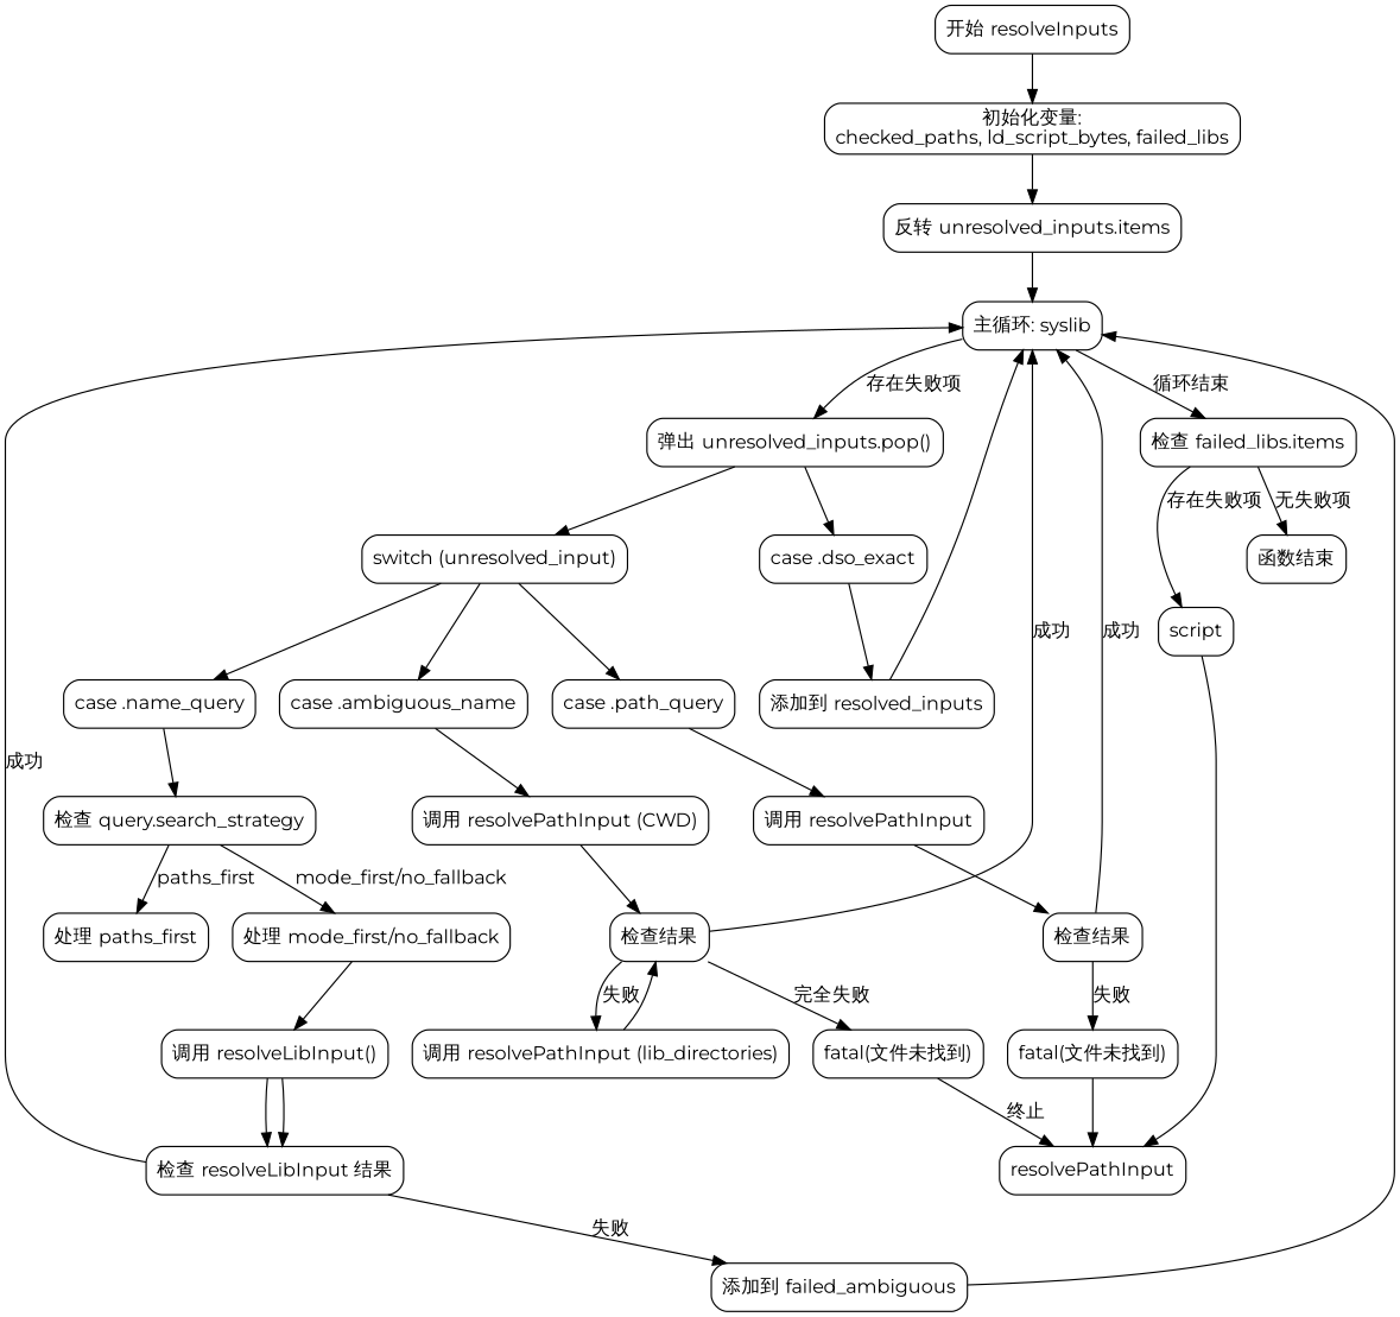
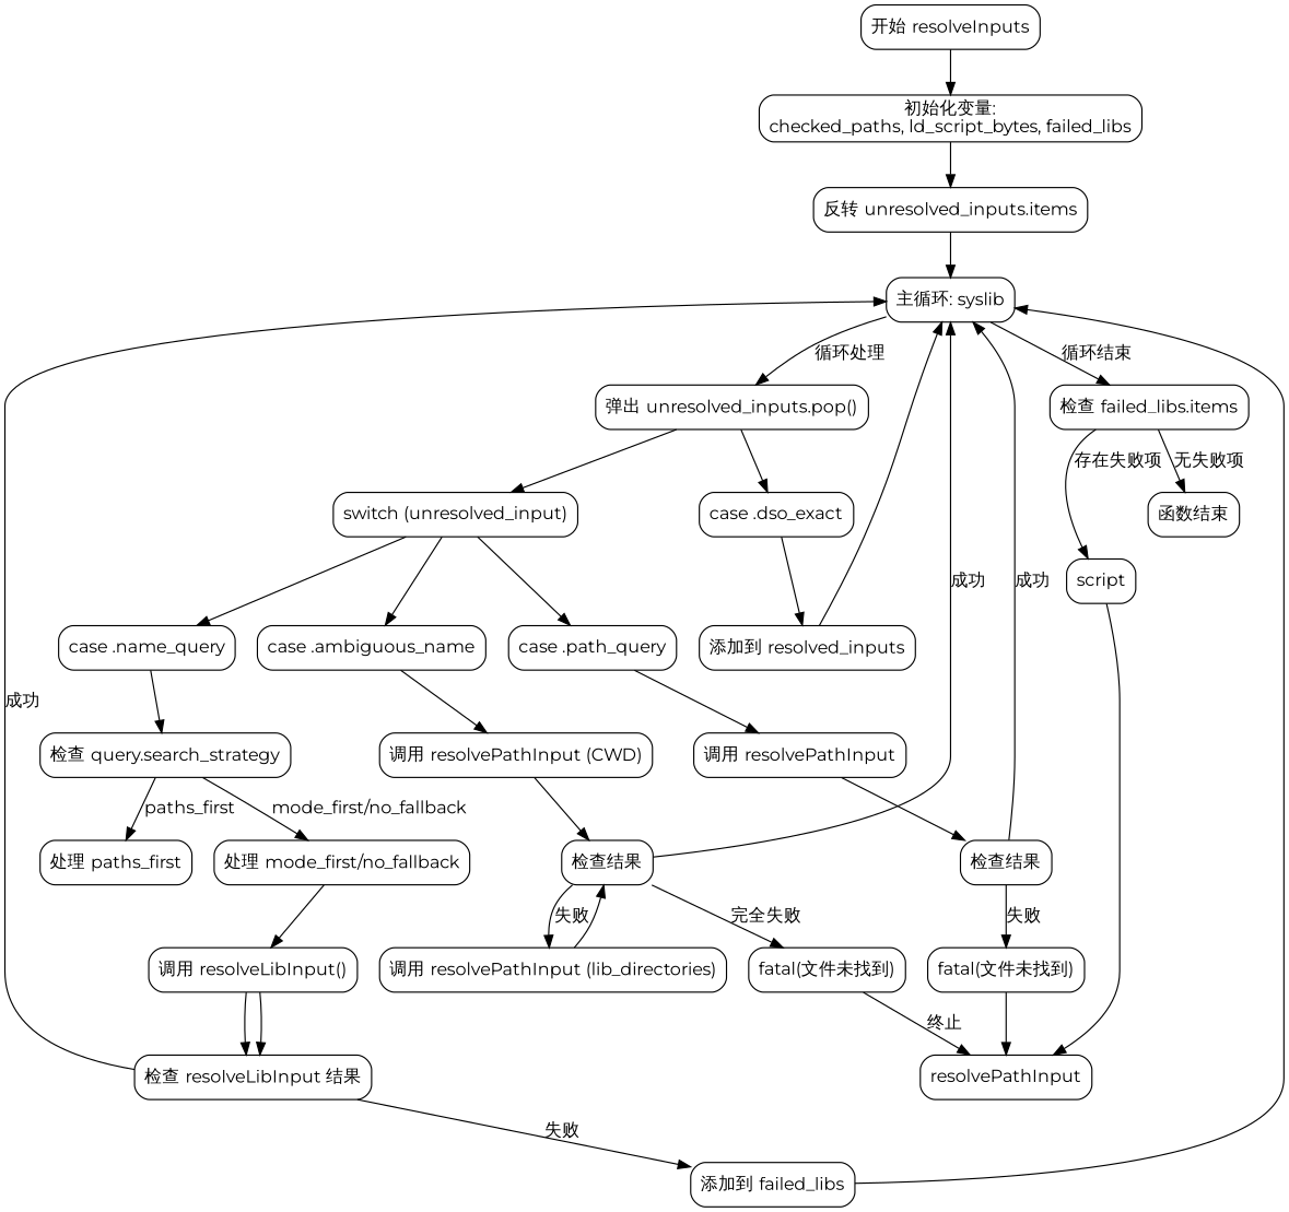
  digraph {
    fontname=Montserrat
    node [fontname=Montserrat shape=rectangle style=rounded]
    edge [fontname=Montserrat]
    n1 [label="开始 resolveInputs"]
    n2 [label="初始化变量:\nchecked_paths, ld_script_bytes, failed_libs"]
    n3 [label="反转 unresolved_inputs.items"]
    n4 [label="主循环: syslib"]
    n5 [label="弹出 unresolved_inputs.pop()"]
    n6 [label="检查 failed_libs.items"]
    n7 [label="switch (unresolved_input)"]
    n8 [label="case .dso_exact"]
    n9 [label=script]
    n10 [label="函数结束"]
    n11 [label="case .name_query"]
    n12 [label="case .ambiguous_name"]
    n13 [label="case .path_query"]
    n14 [label="检查 query.search_strategy"]
    n15 [label="调用 resolvePathInput (CWD)"]
    n16 [label="调用 resolvePathInput"]
    n17 [label="添加到 resolved_inputs"]
    n18 [label="处理 mode_first/no_fallback"]
    n19 [label="处理 paths_first"]
    n20 [label="调用 resolveLibInput()"]
    n21 [label="检查 resolveLibInput 结果"]
-   n22 [label="添加到 failed_ambiguous"]
+   n22 [label="添加到 failed_libs"]
    n23 [label="检查结果"]
    n24 [label="调用 resolvePathInput (lib_directories)"]
    n25 [label="fatal(文件未找到)"]
    n26 [label=resolvePathInput]
    n27 [label="检查结果"]
    n28 [label="fatal(文件未找到)"]
    n1 -> n2
    n2 -> n3
    n3 -> n4
-   n4 -> n5 [label="存在失败项"]
+   n4 -> n5 [label="循环处理"]
    n4 -> n6 [label="循环结束"]
    n5 -> n7
    n5 -> n8
    n6 -> n9 [label="存在失败项"]
    n6 -> n10 [label="无失败项"]
    n7 -> n11
    n7 -> n12
    n7 -> n13
    n8 -> n17
    n9 -> n26
    n11 -> n14
    n12 -> n15
    n13 -> n16
    n14 -> n18 [label="mode_first/no_fallback"]
    n14 -> n19 [label=paths_first]
    n15 -> n23
    n16 -> n27
    n17 -> n4
    n18 -> n20
    n20 -> n21
    n20 -> n21
    n21 -> n4 [label="成功"]
    n21 -> n22 [label="失败"]
    n22 -> n4
    n23 -> n4 [label="成功"]
    n23 -> n24 [label="失败"]
    n23 -> n25 [label="完全失败"]
    n24 -> n23
    n25 -> n26 [label="终止"]
    n27 -> n4 [label="成功"]
    n27 -> n28 [label="失败"]
    n28 -> n26
  }
